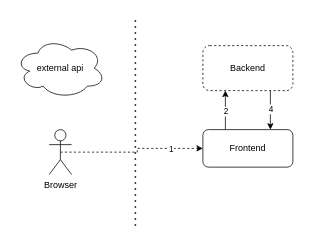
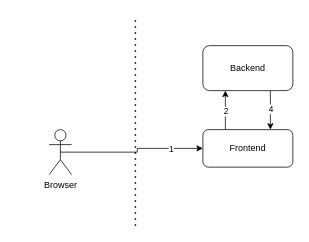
  <mxCell id="0" />
  <mxCell id="1" parent="0" />
- <mxCell id="2" value="external api" style="ellipse;shape=cloud;whiteSpace=wrap;html=1;" vertex="1" parent="1"><mxGeometry x="20" y="50" width="120" height="80" as="geometry" /></mxCell>
- <mxCell id="3" style="edgeStyle=orthogonalEdgeStyle;rounded=0;orthogonalLoop=1;jettySize=auto;html=1;exitX=0.5;exitY=0.5;exitDx=0;exitDy=0;exitPerimeter=0;entryX=0;entryY=0.5;entryDx=0;entryDy=0;dashed=1;" edge="1" parent="1" source="5" target="8"><mxGeometry relative="1" as="geometry" /></mxCell>
+ <mxCell id="3" style="edgeStyle=orthogonalEdgeStyle;rounded=0;orthogonalLoop=1;jettySize=auto;html=1;exitX=0.5;exitY=0.5;exitDx=0;exitDy=0;exitPerimeter=0;entryX=0;entryY=0.5;entryDx=0;entryDy=0;" edge="1" parent="1" source="5" target="8"><mxGeometry relative="1" as="geometry" /></mxCell>
  <mxCell id="4" value="1" style="edgeLabel;html=1;align=center;verticalAlign=middle;resizable=0;points=[];" vertex="1" connectable="0" parent="3"><mxGeometry x="0.558" relative="1" as="geometry"><mxPoint as="offset" /></mxGeometry></mxCell>
  <mxCell id="5" value="Browser" style="shape=umlActor;verticalLabelPosition=bottom;verticalAlign=top;html=1;outlineConnect=0;" vertex="1" parent="1"><mxGeometry x="65" y="172" width="30" height="60" as="geometry" /></mxCell>
  <mxCell id="6" style="edgeStyle=orthogonalEdgeStyle;rounded=0;orthogonalLoop=1;jettySize=auto;html=1;exitX=0.25;exitY=0;exitDx=0;exitDy=0;entryX=0.25;entryY=1;entryDx=0;entryDy=0;" edge="1" parent="1" source="8" target="11"><mxGeometry relative="1" as="geometry" /></mxCell>
  <mxCell id="7" value="2" style="edgeLabel;html=1;align=center;verticalAlign=middle;resizable=0;points=[];" vertex="1" connectable="0" parent="6"><mxGeometry x="-0.038" relative="1" as="geometry"><mxPoint as="offset" /></mxGeometry></mxCell>
  <mxCell id="8" value="Frontend" style="rounded=1;whiteSpace=wrap;html=1;" vertex="1" parent="1"><mxGeometry x="270" y="172" width="120" height="50" as="geometry" /></mxCell>
  <mxCell id="9" style="edgeStyle=orthogonalEdgeStyle;rounded=0;orthogonalLoop=1;jettySize=auto;html=1;exitX=0.75;exitY=1;exitDx=0;exitDy=0;entryX=0.75;entryY=0;entryDx=0;entryDy=0;" edge="1" parent="1" source="11" target="8"><mxGeometry relative="1" as="geometry" /></mxCell>
  <mxCell id="10" value="4" style="edgeLabel;html=1;align=center;verticalAlign=middle;resizable=0;points=[];" vertex="1" connectable="0" parent="9"><mxGeometry x="-0.077" relative="1" as="geometry"><mxPoint as="offset" /></mxGeometry></mxCell>
- <mxCell id="11" value="Backend" style="rounded=1;whiteSpace=wrap;html=1;dashed=1;" vertex="1" parent="1"><mxGeometry x="270" y="60" width="120" height="60" as="geometry" /></mxCell>
+ <mxCell id="11" value="Backend" style="rounded=1;whiteSpace=wrap;html=1;" vertex="1" parent="1"><mxGeometry x="270" y="60" width="120" height="60" as="geometry" /></mxCell>
  <mxCell id="12" value="" style="endArrow=none;dashed=1;html=1;dashPattern=1 3;strokeWidth=2;" edge="1" parent="1"><mxGeometry width="50" height="50" relative="1" as="geometry"><mxPoint x="180" y="300" as="sourcePoint" /><mxPoint x="180" y="20" as="targetPoint" /></mxGeometry></mxCell>
